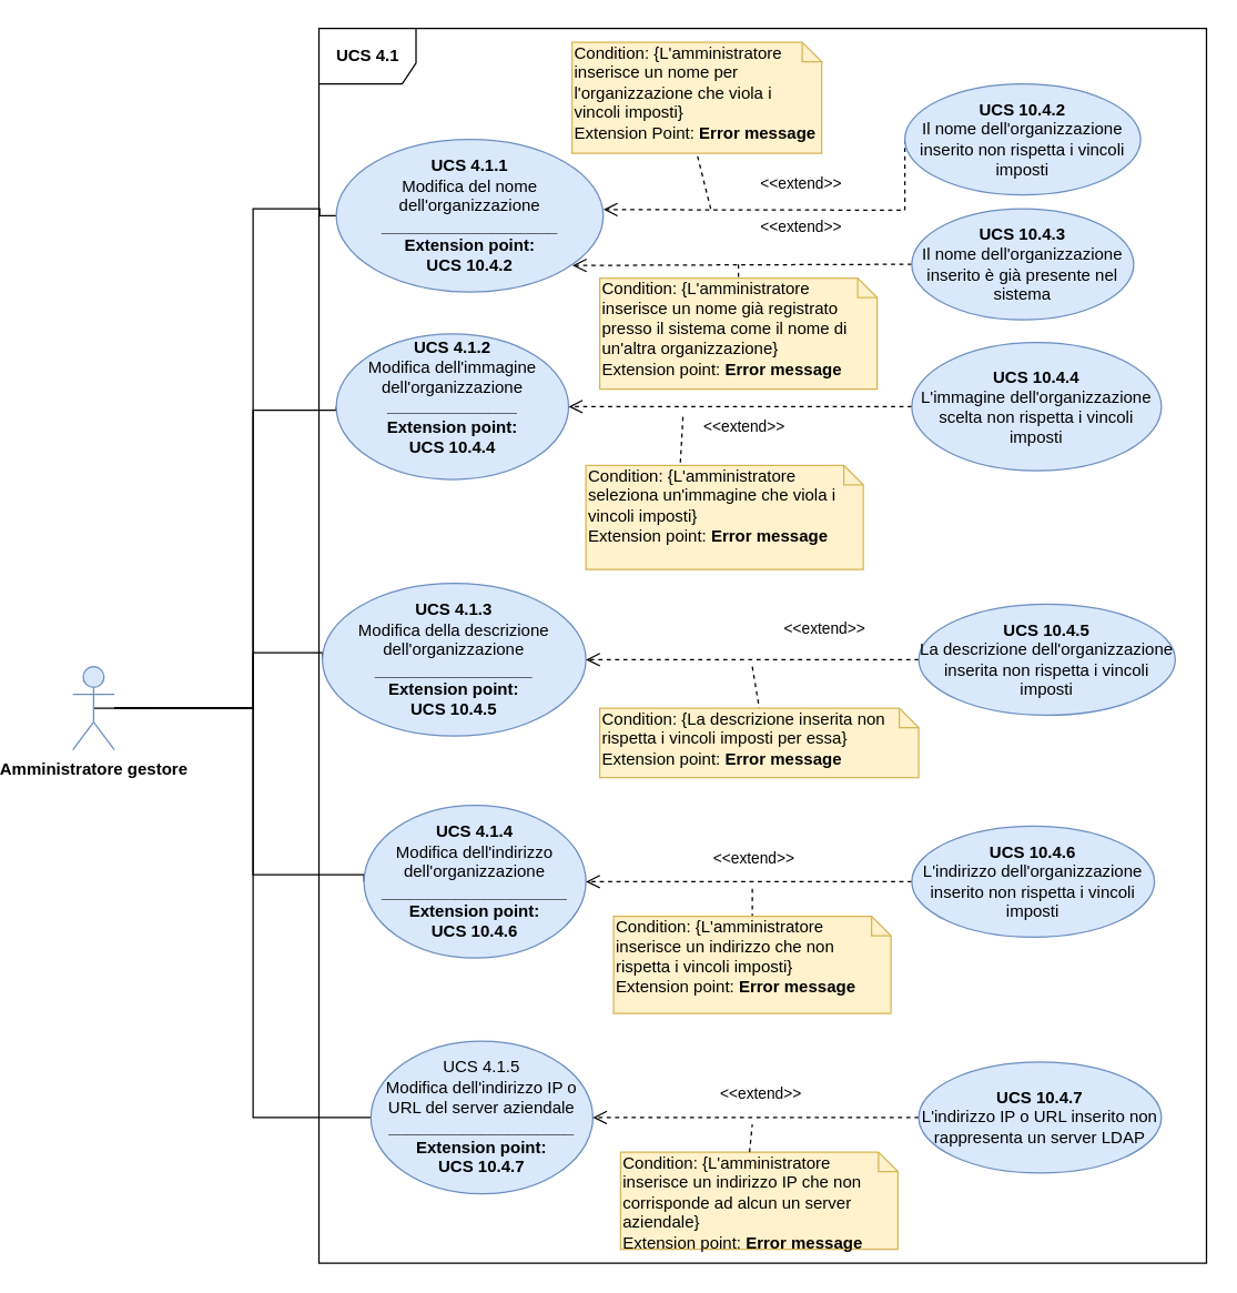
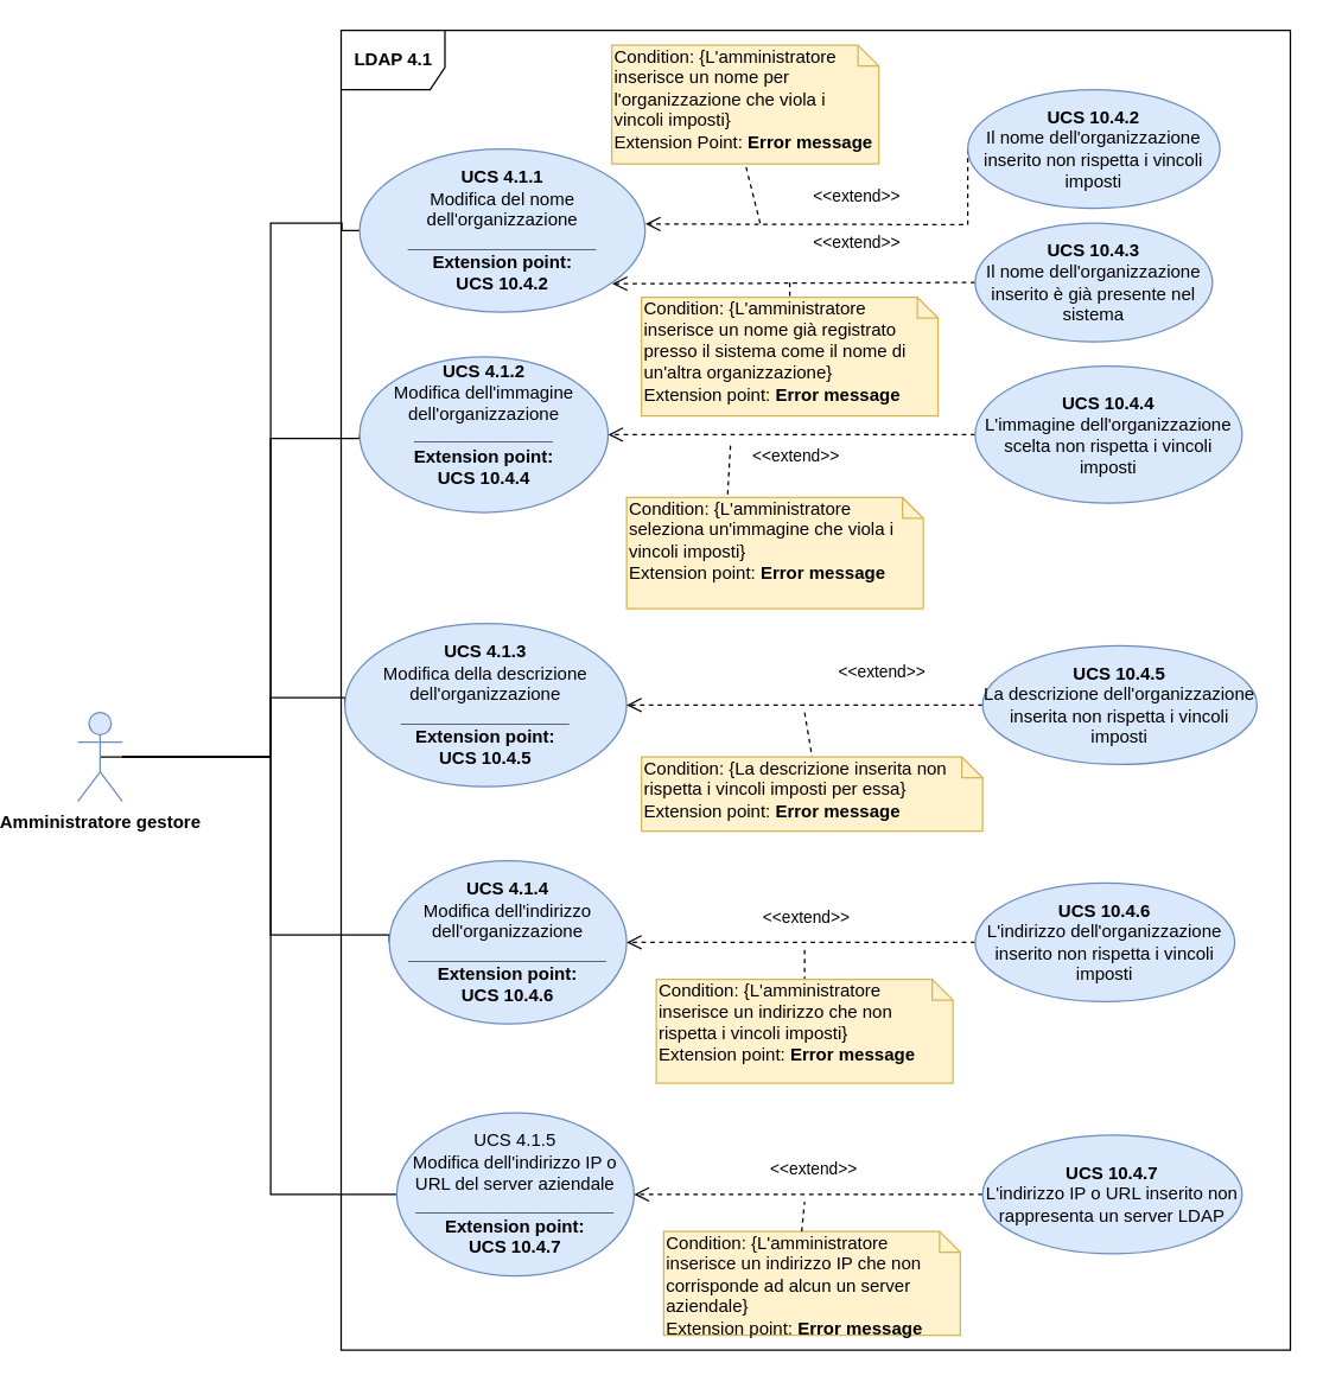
  <mxCell id="0" />
  <mxCell id="1" parent="0" />
  <mxCell id="2" style="edgeStyle=orthogonalEdgeStyle;rounded=0;orthogonalLoop=1;jettySize=auto;html=1;entryX=0;entryY=0.5;entryDx=0;entryDy=0;endArrow=none;endFill=0;" parent="1" source="7" target="12" edge="1"><mxGeometry relative="1" as="geometry"><Array as="points"><mxPoint x="150" y="510" /><mxPoint x="150" y="630" /></Array></mxGeometry></mxCell>
  <mxCell id="3" style="edgeStyle=orthogonalEdgeStyle;rounded=0;orthogonalLoop=1;jettySize=auto;html=1;entryX=0;entryY=0.5;entryDx=0;entryDy=0;endArrow=none;endFill=0;" parent="1" source="7" target="11" edge="1"><mxGeometry relative="1" as="geometry"><Array as="points"><mxPoint x="150" y="510" /><mxPoint x="150" y="470" /></Array></mxGeometry></mxCell>
  <mxCell id="4" style="edgeStyle=orthogonalEdgeStyle;rounded=0;orthogonalLoop=1;jettySize=auto;html=1;entryX=0;entryY=0.5;entryDx=0;entryDy=0;endArrow=none;endFill=0;" parent="1" target="10" edge="1"><mxGeometry relative="1" as="geometry"><mxPoint x="50" y="509.879" as="sourcePoint" /><Array as="points"><mxPoint x="150" y="510.12" /><mxPoint x="150" y="295.12" /></Array></mxGeometry></mxCell>
  <mxCell id="5" style="edgeStyle=orthogonalEdgeStyle;rounded=0;orthogonalLoop=1;jettySize=auto;html=1;entryX=0;entryY=0.5;entryDx=0;entryDy=0;endArrow=none;endFill=0;exitX=0.5;exitY=0.5;exitDx=0;exitDy=0;exitPerimeter=0;" parent="1" source="7" target="9" edge="1"><mxGeometry relative="1" as="geometry"><Array as="points"><mxPoint x="150" y="510" /><mxPoint x="150" y="150" /><mxPoint x="198" y="150" /></Array></mxGeometry></mxCell>
  <mxCell id="6" style="edgeStyle=orthogonalEdgeStyle;rounded=0;orthogonalLoop=1;jettySize=auto;html=1;entryX=0;entryY=0.5;entryDx=0;entryDy=0;endArrow=none;endFill=0;" parent="1" source="7" target="33" edge="1"><mxGeometry relative="1" as="geometry"><Array as="points"><mxPoint x="150" y="510" /><mxPoint x="150" y="805" /></Array></mxGeometry></mxCell>
  <mxCell id="7" value="&lt;b&gt;Amministratore gestore&lt;/b&gt;" style="shape=umlActor;verticalLabelPosition=bottom;labelBackgroundColor=#ffffff;verticalAlign=top;html=1;outlineConnect=0;fillColor=#dae8fc;strokeColor=#6c8ebf;" parent="1" vertex="1"><mxGeometry y="480" width="30" height="60" as="geometry" x="20" /></mxCell>
- <mxCell id="8" value="&lt;b&gt;UCS 4.1&lt;/b&gt;" style="shape=umlFrame;whiteSpace=wrap;html=1;width=70;height=40;" parent="1" vertex="1"><mxGeometry x="197.5" y="20" width="640" height="890" as="geometry" /></mxCell>
+ <mxCell id="8" value="&lt;b&gt;LDAP 4.1&lt;/b&gt;" style="shape=umlFrame;whiteSpace=wrap;html=1;width=70;height=40;" parent="1" vertex="1"><mxGeometry x="197.5" y="20" width="640" height="890" as="geometry" /></mxCell>
  <mxCell id="9" value="&lt;b&gt;UCS 4.1.1&lt;br&gt;&lt;/b&gt;Modifica del nome dell'organizzazione&lt;br&gt;&lt;b&gt;___________________&lt;br&gt;Extension point:&lt;br&gt;UCS 10.4.2&lt;/b&gt;" style="ellipse;whiteSpace=wrap;html=1;fillColor=#dae8fc;strokeColor=#6c8ebf;" parent="1" vertex="1"><mxGeometry x="210" y="100" width="192.5" height="110" as="geometry" /></mxCell>
  <mxCell id="10" value="&lt;b&gt;UCS 4.1.2&lt;br&gt;&lt;/b&gt;Modifica dell'immagine dell'organizzazione&lt;br&gt;&lt;b&gt;______________&lt;/b&gt;&lt;br&gt;&lt;b&gt;Extension point:&lt;br&gt;UCS 10.4.4&lt;/b&gt;&lt;br&gt;&lt;span style=&quot;color: rgba(0 , 0 , 0 , 0) ; font-family: monospace ; font-size: 0px ; white-space: nowrap&quot;&gt;dsdsdsdssdddshModel%3E%3Croot%3E%3CmxCell%20id%3D%220%22%2F%3E%3CmxCell%20id%3D%221%22%20parent%3D%220%22%2F%3E%3CmxCell%20id%3D%222%22%20value%3D%22%22%20style%3D%22endArrow%3Dnone%3Bhtml%3D1%3BexitX%3D0.5%3BexitY%3D0.5%3BexitDx%3D0%3BexitDy%3D0%3BexitPerimeter%3D0%3BentryX%3D0%3BentryY%3D0.5%3BentryDx%3D0%3BentryDy%3D0%3B%22%20edge%3D%221%22%20target%3D%223%22%20parent%3D%221%22%3E%3CmxGeometry%20width%3D%2250%22%20height%3D%2250%22%20relative%3D%221%22%20as%3D%22geometry%22%3E%3CmxPoint%20x%3D%225%22%20y%3D%22320%22%20as%3D%22sourcePoint%22%2F%3E%3CmxPoint%20x%3D%22230%22%20y%3D%22250%22%20as%3D%22targetPoint%22%2F%3E%3C%2FmxGeometry%3E%3C%2FmxCell%3E%3CmxCell%20id%3D%223%22%20value%3D%22UCS%204.1.1%26lt%3Bbr%26gt%3BModifica%20del%20nome%20dell'organizzazione%22%20style%3D%22ellipse%3BwhiteSpace%3Dwrap%3Bhtml%3D1%3BfillColor%3D%23dae8fc%3BstrokeColor%3D%236c8ebf%3B%22%20vertex%3D%221%22%20parent%3D%221%22%3E%3CmxGeometry%20x%3D%22225%22%20y%3D%22140%22%20width%3D%22160%22%20height%3D%2280%22%20as%3D%22geometry%22%2F%3E%3C%2FmxCell%3E%3C%2Froot%3E%3C%2FmxGraphModel%3E&lt;/span&gt;&lt;span style=&quot;color: rgba(0 , 0 , 0 , 0) ; font-family: monospace ; font-size: 0px ; white-space: nowrap&quot;&gt;&lt;br&gt;&lt;/span&gt;" style="ellipse;whiteSpace=wrap;html=1;fillColor=#dae8fc;strokeColor=#6c8ebf;" parent="1" vertex="1"><mxGeometry x="210" y="240.12" width="167.5" height="105" as="geometry" /></mxCell>
  <mxCell id="11" value="&lt;b&gt;UCS 4.1.3&lt;br&gt;&lt;/b&gt;Modifica della descrizione dell'organizzazione&lt;br&gt;&lt;b&gt;_________________&lt;/b&gt;&lt;br&gt;&lt;b&gt;Extension point:&lt;br&gt;UCS 10.4.5&lt;/b&gt;" style="ellipse;whiteSpace=wrap;html=1;fillColor=#dae8fc;strokeColor=#6c8ebf;" parent="1" vertex="1"><mxGeometry x="200" y="420" width="190" height="110" as="geometry" /></mxCell>
  <mxCell id="12" value="&lt;b&gt;UCS 4.1.4&lt;br&gt;&lt;/b&gt;Modifica dell'indirizzo dell'organizzazione&lt;br&gt;&lt;b&gt;____________________&lt;/b&gt;&lt;br&gt;&lt;b&gt;Extension point:&lt;br&gt;UCS 10.4.6&lt;/b&gt;" style="ellipse;whiteSpace=wrap;html=1;fillColor=#dae8fc;strokeColor=#6c8ebf;" parent="1" vertex="1"><mxGeometry x="230" y="580" width="160" height="110" as="geometry" /></mxCell>
  <mxCell id="13" value="&amp;lt;&amp;lt;extend&amp;gt;&amp;gt;" style="html=1;verticalAlign=bottom;endArrow=open;dashed=1;endSize=8;entryX=1.001;entryY=0.46;entryDx=0;entryDy=0;exitX=0;exitY=0.5;exitDx=0;exitDy=0;rounded=0;entryPerimeter=0;" parent="1" source="14" target="9" edge="1"><mxGeometry x="-0.059" y="-10" relative="1" as="geometry"><mxPoint x="740" y="220" as="sourcePoint" /><mxPoint x="400" y="165" as="targetPoint" /><mxPoint as="offset" /><Array as="points"><mxPoint x="620" y="151" /></Array></mxGeometry></mxCell>
  <mxCell id="14" value="&lt;b&gt;UCS 10.4.2&lt;br&gt;&lt;/b&gt;Il nome dell'organizzazione inserito non rispetta i vincoli imposti" style="ellipse;whiteSpace=wrap;html=1;fillColor=#dae8fc;strokeColor=#6c8ebf;" parent="1" vertex="1"><mxGeometry x="620" y="60" width="170" height="80" as="geometry" /></mxCell>
  <mxCell id="15" value="&amp;lt;&amp;lt;extend&amp;gt;&amp;gt;" style="html=1;verticalAlign=bottom;endArrow=open;dashed=1;endSize=8;entryX=0.885;entryY=0.826;entryDx=0;entryDy=0;exitX=0;exitY=0.5;exitDx=0;exitDy=0;entryPerimeter=0;" parent="1" source="16" target="9" edge="1"><mxGeometry x="-0.346" y="-18" relative="1" as="geometry"><mxPoint x="735" y="285" as="sourcePoint" /><mxPoint x="320" y="260" as="targetPoint" /><mxPoint as="offset" /></mxGeometry></mxCell>
  <mxCell id="16" value="&lt;b&gt;UCS 10.4.3&lt;br&gt;&lt;/b&gt;Il nome dell'organizzazione inserito è già presente nel sistema" style="ellipse;whiteSpace=wrap;html=1;fillColor=#dae8fc;strokeColor=#6c8ebf;" parent="1" vertex="1"><mxGeometry x="625" y="150" width="160" height="80" as="geometry" /></mxCell>
  <mxCell id="17" value="&amp;lt;&amp;lt;extend&amp;gt;&amp;gt;" style="html=1;verticalAlign=bottom;endArrow=open;dashed=1;endSize=8;entryX=1;entryY=0.5;entryDx=0;entryDy=0;exitX=0;exitY=0.5;exitDx=0;exitDy=0;" parent="1" source="18" target="10" edge="1"><mxGeometry x="-0.024" y="24" relative="1" as="geometry"><mxPoint x="625" y="306.37" as="sourcePoint" /><mxPoint x="325" y="352.62" as="targetPoint" /><mxPoint y="-1" as="offset" /></mxGeometry></mxCell>
  <mxCell id="18" value="&lt;b&gt;UCS 10.4.4&lt;br&gt;&lt;/b&gt;L'immagine dell'organizzazione scelta non rispetta i vincoli imposti" style="ellipse;whiteSpace=wrap;html=1;fillColor=#dae8fc;strokeColor=#6c8ebf;" parent="1" vertex="1"><mxGeometry x="625" y="246.37" width="180" height="92.5" as="geometry" /></mxCell>
  <mxCell id="19" value="&amp;lt;&amp;lt;extend&amp;gt;&amp;gt;" style="html=1;verticalAlign=bottom;endArrow=open;dashed=1;endSize=8;entryX=1;entryY=0.5;entryDx=0;entryDy=0;exitX=0;exitY=0.5;exitDx=0;exitDy=0;" parent="1" source="20" target="11" edge="1"><mxGeometry x="-0.436" y="-13" relative="1" as="geometry"><mxPoint x="735" y="480" as="sourcePoint" /><mxPoint x="320" y="455" as="targetPoint" /><mxPoint as="offset" /></mxGeometry></mxCell>
  <mxCell id="20" value="&lt;b&gt;UCS 10.4.5&lt;br&gt;&lt;/b&gt;La descrizione dell'organizzazione inserita non rispetta i vincoli imposti" style="ellipse;whiteSpace=wrap;html=1;fillColor=#dae8fc;strokeColor=#6c8ebf;" parent="1" vertex="1"><mxGeometry x="630" y="435" width="185" height="80" as="geometry" /></mxCell>
  <mxCell id="21" value="&amp;lt;&amp;lt;extend&amp;gt;&amp;gt;" style="html=1;verticalAlign=bottom;endArrow=open;dashed=1;endSize=8;entryX=1;entryY=0.5;entryDx=0;entryDy=0;exitX=0;exitY=0.5;exitDx=0;exitDy=0;" parent="1" source="22" target="12" edge="1"><mxGeometry x="-0.026" y="-8" relative="1" as="geometry"><mxPoint x="725" y="565" as="sourcePoint" /><mxPoint x="310" y="540" as="targetPoint" /><mxPoint as="offset" /></mxGeometry></mxCell>
  <mxCell id="22" value="&lt;b&gt;UCS 10.4.6&lt;br&gt;&lt;/b&gt;L'indirizzo dell'organizzazione inserito non rispetta i vincoli imposti" style="ellipse;whiteSpace=wrap;html=1;fillColor=#dae8fc;strokeColor=#6c8ebf;" parent="1" vertex="1"><mxGeometry x="625" y="595" width="175" height="80" as="geometry" /></mxCell>
  <mxCell id="23" value="" style="endArrow=none;dashed=1;html=1;entryX=0.5;entryY=1;entryDx=0;entryDy=0;entryPerimeter=0;" parent="1" target="24" edge="1"><mxGeometry width="50" height="50" relative="1" as="geometry"><mxPoint x="480" y="150" as="sourcePoint" /><mxPoint x="735" y="165" as="targetPoint" /></mxGeometry></mxCell>
  <mxCell id="24" value="Condition: {L'amministratore inserisce un nome per l'organizzazione che viola i vincoli imposti}&lt;br&gt;Extension Point: &lt;b&gt;Error message&lt;/b&gt;" style="shape=note;whiteSpace=wrap;html=1;size=14;verticalAlign=top;align=left;spacingTop=-6;fillColor=#fff2cc;strokeColor=#d6b656;" parent="1" vertex="1"><mxGeometry x="380" y="30" width="180" height="80" as="geometry" /></mxCell>
  <mxCell id="25" value="" style="endArrow=none;dashed=1;html=1;entryX=0.5;entryY=0;entryDx=0;entryDy=0;entryPerimeter=0;" parent="1" target="26" edge="1"><mxGeometry width="50" height="50" relative="1" as="geometry"><mxPoint x="500" y="190" as="sourcePoint" /><mxPoint x="505" y="250" as="targetPoint" /></mxGeometry></mxCell>
  <mxCell id="26" value="Condition: {L'amministratore inserisce un nome già registrato presso il sistema come il nome di un'altra organizzazione}&lt;br&gt;Extension point: &lt;b&gt;Error message&lt;/b&gt;" style="shape=note;whiteSpace=wrap;html=1;size=14;verticalAlign=top;align=left;spacingTop=-6;fillColor=#fff2cc;strokeColor=#d6b656;" parent="1" vertex="1"><mxGeometry x="400" y="200" width="200" height="80" as="geometry" /></mxCell>
  <mxCell id="27" value="" style="endArrow=none;dashed=1;html=1;entryX=0;entryY=0;entryDx=68;entryDy=0;entryPerimeter=0;" parent="1" target="28" edge="1"><mxGeometry width="50" height="50" relative="1" as="geometry"><mxPoint x="460" y="300" as="sourcePoint" /><mxPoint x="490" y="375" as="targetPoint" /></mxGeometry></mxCell>
  <mxCell id="28" value="Condition: {L'amministratore seleziona un'immagine che viola i vincoli imposti}&lt;br&gt;Extension point: &lt;b&gt;Error message&lt;/b&gt;" style="shape=note;whiteSpace=wrap;html=1;size=14;verticalAlign=top;align=left;spacingTop=-6;fillColor=#fff2cc;strokeColor=#d6b656;" parent="1" vertex="1"><mxGeometry x="390" y="335" width="200" height="75" as="geometry" /></mxCell>
  <mxCell id="29" value="" style="endArrow=none;dashed=1;html=1;entryX=0.5;entryY=0;entryDx=0;entryDy=0;entryPerimeter=0;" parent="1" target="30" edge="1"><mxGeometry width="50" height="50" relative="1" as="geometry"><mxPoint x="510" y="480" as="sourcePoint" /><mxPoint x="535" y="550" as="targetPoint" /></mxGeometry></mxCell>
  <mxCell id="30" value="Condition: {La descrizione inserita non rispetta i vincoli imposti per essa}&lt;br&gt;Extension point: &lt;b&gt;Error message&lt;/b&gt;" style="shape=note;whiteSpace=wrap;html=1;size=14;verticalAlign=top;align=left;spacingTop=-6;fillColor=#fff2cc;strokeColor=#d6b656;" parent="1" vertex="1"><mxGeometry x="400" y="510" width="230" height="50" as="geometry" /></mxCell>
  <mxCell id="31" value="" style="endArrow=none;dashed=1;html=1;entryX=0.5;entryY=0;entryDx=0;entryDy=0;entryPerimeter=0;" parent="1" target="32" edge="1"><mxGeometry width="50" height="50" relative="1" as="geometry"><mxPoint x="510" y="640" as="sourcePoint" /><mxPoint x="570" y="690" as="targetPoint" /></mxGeometry></mxCell>
  <mxCell id="32" value="Condition: {L'amministratore inserisce un indirizzo che non rispetta i vincoli imposti}&lt;br&gt;Extension point: &lt;b&gt;Error message&lt;/b&gt;" style="shape=note;whiteSpace=wrap;html=1;size=14;verticalAlign=top;align=left;spacingTop=-6;fillColor=#fff2cc;strokeColor=#d6b656;" parent="1" vertex="1"><mxGeometry x="410" y="660" width="200" height="70" as="geometry" /></mxCell>
  <mxCell id="33" value="UCS 4.1.5&lt;br&gt;Modifica dell'indirizzo IP o URL del server aziendale&lt;br&gt;&lt;b&gt;____________________&lt;/b&gt;&lt;br&gt;&lt;b&gt;Extension point:&lt;br&gt;UCS 10.4.7&lt;/b&gt;" style="ellipse;whiteSpace=wrap;html=1;fillColor=#dae8fc;strokeColor=#6c8ebf;" parent="1" vertex="1"><mxGeometry x="235" y="750" width="160" height="110" as="geometry" /></mxCell>
  <mxCell id="34" value="&amp;lt;&amp;lt;extend&amp;gt;&amp;gt;" style="html=1;verticalAlign=bottom;endArrow=open;dashed=1;endSize=8;entryX=1;entryY=0.5;entryDx=0;entryDy=0;exitX=0;exitY=0.5;exitDx=0;exitDy=0;" parent="1" source="35" target="33" edge="1"><mxGeometry x="-0.026" y="-8" relative="1" as="geometry"><mxPoint x="730" y="735" as="sourcePoint" /><mxPoint x="315" y="710" as="targetPoint" /><mxPoint as="offset" /></mxGeometry></mxCell>
  <mxCell id="35" value="&lt;b&gt;UCS 10.4.7&lt;br&gt;&lt;/b&gt;L'indirizzo IP o URL inserito non rappresenta un server LDAP" style="ellipse;whiteSpace=wrap;html=1;fillColor=#dae8fc;strokeColor=#6c8ebf;" parent="1" vertex="1"><mxGeometry x="630" y="765" width="175" height="80" as="geometry" /></mxCell>
  <mxCell id="36" value="Condition: {L'amministratore inserisce un indirizzo IP che non corrisponde ad alcun un server aziendale}&lt;br&gt;Extension point: &lt;b&gt;Error message&lt;/b&gt;" style="shape=note;whiteSpace=wrap;html=1;size=14;verticalAlign=top;align=left;spacingTop=-6;fillColor=#fff2cc;strokeColor=#d6b656;" parent="1" vertex="1"><mxGeometry x="415" y="830" width="200" height="70" as="geometry" /></mxCell>
  <mxCell id="37" value="" style="endArrow=none;dashed=1;html=1;exitX=0;exitY=0;exitDx=93;exitDy=0;exitPerimeter=0;" parent="1" source="36" edge="1"><mxGeometry width="50" height="50" relative="1" as="geometry"><mxPoint x="470" y="800" as="sourcePoint" /><mxPoint x="510" y="810" as="targetPoint" /></mxGeometry></mxCell>
